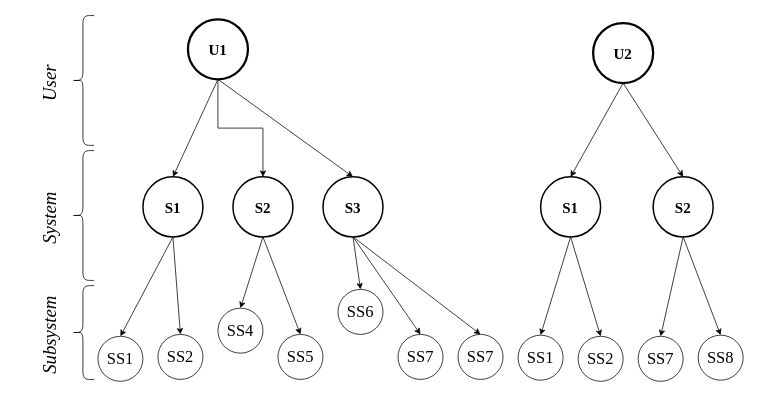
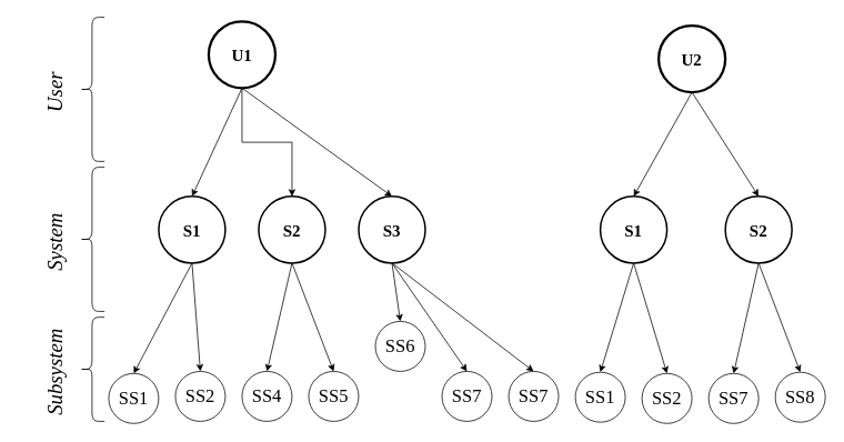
  <mxCell id="0" />
  <mxCell id="1" parent="0" />
  <mxCell id="2" style="edgeStyle=orthogonalEdgeStyle;rounded=0;orthogonalLoop=1;jettySize=auto;html=1;exitX=0.5;exitY=1;exitDx=0;exitDy=0;entryX=0.5;entryY=0;entryDx=0;entryDy=0;fontFamily=Times New Roman;shadow=0;" parent="1" source="5" target="8" edge="1"><mxGeometry relative="1" as="geometry" /></mxCell>
  <mxCell id="3" style="rounded=0;orthogonalLoop=1;jettySize=auto;html=1;exitX=0.5;exitY=1;exitDx=0;exitDy=0;entryX=0.5;entryY=0;entryDx=0;entryDy=0;fontFamily=Times New Roman;shadow=0;" parent="1" source="5" target="15" edge="1"><mxGeometry relative="1" as="geometry" /></mxCell>
  <mxCell id="4" style="edgeStyle=none;rounded=0;orthogonalLoop=1;jettySize=auto;html=1;exitX=0.5;exitY=1;exitDx=0;exitDy=0;entryX=0.5;entryY=0;entryDx=0;entryDy=0;fontFamily=Times New Roman;shadow=0;" parent="1" source="5" target="11" edge="1"><mxGeometry relative="1" as="geometry" /></mxCell>
  <mxCell id="5" value="&lt;b&gt;U1&lt;/b&gt;" style="ellipse;whiteSpace=wrap;html=1;aspect=fixed;fillColor=none;strokeWidth=3;fontFamily=Times New Roman;fontSize=20;shadow=0;" parent="1" vertex="1"><mxGeometry x="250" y="25" width="80" height="80" as="geometry" /></mxCell>
  <mxCell id="6" style="edgeStyle=none;rounded=0;orthogonalLoop=1;jettySize=auto;html=1;exitX=0.5;exitY=1;exitDx=0;exitDy=0;entryX=0.5;entryY=0;entryDx=0;entryDy=0;fontFamily=Times New Roman;" parent="1" source="8" target="18" edge="1"><mxGeometry relative="1" as="geometry" /></mxCell>
  <mxCell id="7" style="edgeStyle=none;rounded=0;orthogonalLoop=1;jettySize=auto;html=1;exitX=0.5;exitY=1;exitDx=0;exitDy=0;entryX=0.5;entryY=0;entryDx=0;entryDy=0;fontFamily=Times New Roman;" parent="1" source="8" target="17" edge="1"><mxGeometry relative="1" as="geometry" /></mxCell>
  <mxCell id="8" value="&lt;b style=&quot;font-size: 20px;&quot;&gt;S2&lt;/b&gt;" style="ellipse;whiteSpace=wrap;html=1;aspect=fixed;fillColor=none;strokeWidth=2;fontFamily=Times New Roman;fontSize=20;shadow=0;" parent="1" vertex="1"><mxGeometry x="310" y="235" width="80" height="80" as="geometry" /></mxCell>
  <mxCell id="9" style="edgeStyle=none;rounded=0;orthogonalLoop=1;jettySize=auto;html=1;exitX=0.5;exitY=1;exitDx=0;exitDy=0;entryX=0.5;entryY=0;entryDx=0;entryDy=0;fontFamily=Times New Roman;" parent="1" source="11" target="19" edge="1"><mxGeometry relative="1" as="geometry" /></mxCell>
  <mxCell id="10" style="edgeStyle=none;rounded=0;orthogonalLoop=1;jettySize=auto;html=1;exitX=0.5;exitY=1;exitDx=0;exitDy=0;entryX=0.5;entryY=0;entryDx=0;entryDy=0;fontFamily=Times New Roman;" parent="1" source="11" target="16" edge="1"><mxGeometry relative="1" as="geometry" /></mxCell>
  <mxCell id="11" value="&lt;b style=&quot;font-size: 20px;&quot;&gt;S1&lt;/b&gt;" style="ellipse;whiteSpace=wrap;html=1;aspect=fixed;fillColor=none;strokeWidth=2;fontFamily=Times New Roman;fontSize=20;shadow=0;" parent="1" vertex="1"><mxGeometry x="190" y="235" width="80" height="80" as="geometry" /></mxCell>
  <mxCell id="12" style="edgeStyle=none;rounded=0;orthogonalLoop=1;jettySize=auto;html=1;exitX=0.5;exitY=1;exitDx=0;exitDy=0;entryX=0.5;entryY=0;entryDx=0;entryDy=0;fontFamily=Times New Roman;" parent="1" source="15" target="20" edge="1"><mxGeometry relative="1" as="geometry" /></mxCell>
  <mxCell id="13" style="edgeStyle=none;rounded=0;orthogonalLoop=1;jettySize=auto;html=1;exitX=0.5;exitY=1;exitDx=0;exitDy=0;entryX=0.5;entryY=0;entryDx=0;entryDy=0;fontFamily=Times New Roman;" parent="1" source="15" target="22" edge="1"><mxGeometry relative="1" as="geometry" /></mxCell>
  <mxCell id="14" style="edgeStyle=none;rounded=0;orthogonalLoop=1;jettySize=auto;html=1;exitX=0.5;exitY=1;exitDx=0;exitDy=0;entryX=0.5;entryY=0;entryDx=0;entryDy=0;fontFamily=Times New Roman;" parent="1" source="15" target="21" edge="1"><mxGeometry relative="1" as="geometry" /></mxCell>
  <mxCell id="15" value="&lt;b style=&quot;font-size: 20px;&quot;&gt;S3&lt;/b&gt;" style="ellipse;whiteSpace=wrap;html=1;aspect=fixed;fillColor=none;strokeWidth=2;fontFamily=Times New Roman;fontSize=20;shadow=0;" parent="1" vertex="1"><mxGeometry x="430" y="235" width="80" height="80" as="geometry" /></mxCell>
  <mxCell id="16" value="&lt;font style=&quot;font-size: 22px;&quot;&gt;SS1&lt;/font&gt;" style="ellipse;whiteSpace=wrap;html=1;aspect=fixed;fillColor=none;strokeWidth=1;fontFamily=Times New Roman;fontSize=22;" parent="1" vertex="1"><mxGeometry x="130" y="447.5" width="60" height="60" as="geometry" /></mxCell>
  <mxCell id="17" value="&lt;font style=&quot;font-size: 22px;&quot;&gt;SS5&lt;/font&gt;" style="ellipse;whiteSpace=wrap;html=1;aspect=fixed;fillColor=none;strokeWidth=1;fontFamily=Times New Roman;fontSize=22;" parent="1" vertex="1"><mxGeometry x="370" y="445" width="60" height="60" as="geometry" /></mxCell>
- <mxCell id="18" value="&lt;font style=&quot;font-size: 22px;&quot;&gt;SS4&lt;/font&gt;" style="ellipse;whiteSpace=wrap;html=1;aspect=fixed;fillColor=none;strokeWidth=1;fontFamily=Times New Roman;fontSize=22;" parent="1" vertex="1"><mxGeometry x="290" y="410" width="60" height="60" as="geometry" /></mxCell>
+ <mxCell id="18" value="&lt;font style=&quot;font-size: 22px;&quot;&gt;SS4&lt;/font&gt;" style="ellipse;whiteSpace=wrap;html=1;aspect=fixed;fillColor=none;strokeWidth=1;fontFamily=Times New Roman;fontSize=22;" parent="1" vertex="1"><mxGeometry x="290" y="445" width="60" height="60" as="geometry" /></mxCell>
  <mxCell id="19" value="&lt;font style=&quot;font-size: 22px;&quot;&gt;SS2&lt;/font&gt;" style="ellipse;whiteSpace=wrap;html=1;aspect=fixed;fillColor=none;strokeWidth=1;fontFamily=Times New Roman;fontSize=22;" parent="1" vertex="1"><mxGeometry x="210" y="445" width="60" height="60" as="geometry" /></mxCell>
  <mxCell id="20" value="&lt;font style=&quot;font-size: 22px;&quot;&gt;SS6&lt;/font&gt;" style="ellipse;whiteSpace=wrap;html=1;aspect=fixed;fillColor=none;strokeWidth=1;fontFamily=Times New Roman;fontSize=22;" parent="1" vertex="1"><mxGeometry x="450" y="385" width="60" height="60" as="geometry" /></mxCell>
  <mxCell id="21" value="&lt;font style=&quot;font-size: 22px&quot;&gt;SS7&lt;/font&gt;" style="ellipse;whiteSpace=wrap;html=1;aspect=fixed;fillColor=none;strokeWidth=1;fontFamily=Times New Roman;fontSize=22;" parent="1" vertex="1"><mxGeometry x="610" y="445" width="60" height="60" as="geometry" /></mxCell>
  <mxCell id="22" value="&lt;font style=&quot;font-size: 22px;&quot;&gt;SS7&lt;/font&gt;" style="ellipse;whiteSpace=wrap;html=1;aspect=fixed;fillColor=none;strokeWidth=1;fontFamily=Times New Roman;fontSize=22;" parent="1" vertex="1"><mxGeometry x="530" y="445" width="60" height="60" as="geometry" /></mxCell>
  <mxCell id="23" style="rounded=0;orthogonalLoop=1;jettySize=auto;html=1;exitX=0.5;exitY=1;exitDx=0;exitDy=0;entryX=0.5;entryY=0;entryDx=0;entryDy=0;fontFamily=Times New Roman;shadow=0;" parent="1" source="25" target="31" edge="1"><mxGeometry relative="1" as="geometry" /></mxCell>
  <mxCell id="24" style="edgeStyle=none;rounded=0;orthogonalLoop=1;jettySize=auto;html=1;exitX=0.5;exitY=1;exitDx=0;exitDy=0;entryX=0.5;entryY=0;entryDx=0;entryDy=0;fontFamily=Times New Roman;shadow=0;" parent="1" source="25" target="28" edge="1"><mxGeometry relative="1" as="geometry" /></mxCell>
  <mxCell id="25" value="&lt;b style=&quot;font-size: 20px;&quot;&gt;U2&lt;/b&gt;" style="ellipse;whiteSpace=wrap;html=1;aspect=fixed;fillColor=none;strokeWidth=3;fontFamily=Times New Roman;fontSize=20;shadow=0;" parent="1" vertex="1"><mxGeometry x="790.059" y="30" width="80" height="80" as="geometry" /></mxCell>
  <mxCell id="26" style="edgeStyle=none;rounded=0;orthogonalLoop=1;jettySize=auto;html=1;exitX=0.5;exitY=1;exitDx=0;exitDy=0;entryX=0.5;entryY=0;entryDx=0;entryDy=0;fontFamily=Times New Roman;" parent="1" source="28" target="34" edge="1"><mxGeometry relative="1" as="geometry" /></mxCell>
  <mxCell id="27" style="edgeStyle=none;rounded=0;orthogonalLoop=1;jettySize=auto;html=1;exitX=0.5;exitY=1;exitDx=0;exitDy=0;entryX=0.5;entryY=0;entryDx=0;entryDy=0;fontFamily=Times New Roman;" parent="1" source="28" target="32" edge="1"><mxGeometry relative="1" as="geometry" /></mxCell>
  <mxCell id="28" value="&lt;b style=&quot;font-size: 20px;&quot;&gt;S1&lt;/b&gt;" style="ellipse;whiteSpace=wrap;html=1;aspect=fixed;fillColor=none;strokeWidth=2;fontFamily=Times New Roman;fontSize=20;shadow=0;" parent="1" vertex="1"><mxGeometry x="720.059" y="235" width="80" height="80" as="geometry" /></mxCell>
  <mxCell id="29" style="edgeStyle=none;rounded=0;orthogonalLoop=1;jettySize=auto;html=1;exitX=0.5;exitY=1;exitDx=0;exitDy=0;entryX=0.5;entryY=0;entryDx=0;entryDy=0;fontFamily=Times New Roman;" parent="1" source="31" target="35" edge="1"><mxGeometry relative="1" as="geometry" /></mxCell>
  <mxCell id="30" style="edgeStyle=none;rounded=0;orthogonalLoop=1;jettySize=auto;html=1;exitX=0.5;exitY=1;exitDx=0;exitDy=0;entryX=0.5;entryY=0;entryDx=0;entryDy=0;fontFamily=Times New Roman;" parent="1" source="31" target="33" edge="1"><mxGeometry relative="1" as="geometry" /></mxCell>
  <mxCell id="31" value="&lt;b style=&quot;font-size: 20px&quot;&gt;S2&lt;/b&gt;" style="ellipse;whiteSpace=wrap;html=1;aspect=fixed;fillColor=none;strokeWidth=2;fontFamily=Times New Roman;fontSize=20;shadow=0;" parent="1" vertex="1"><mxGeometry x="870.059" y="235" width="80" height="80" as="geometry" /></mxCell>
  <mxCell id="32" value="&lt;font style=&quot;font-size: 22px;&quot;&gt;SS1&lt;/font&gt;" style="ellipse;whiteSpace=wrap;html=1;aspect=fixed;fillColor=none;strokeWidth=1;fontFamily=Times New Roman;fontSize=22;" parent="1" vertex="1"><mxGeometry x="690.059" y="446" width="60" height="60" as="geometry" /></mxCell>
  <mxCell id="33" value="SS7" style="ellipse;whiteSpace=wrap;html=1;aspect=fixed;fillColor=none;strokeWidth=1;fontFamily=Times New Roman;fontSize=22;" parent="1" vertex="1"><mxGeometry x="850.059" y="447.5" width="60" height="60" as="geometry" /></mxCell>
  <mxCell id="34" value="&lt;font style=&quot;font-size: 22px;&quot;&gt;SS2&lt;/font&gt;" style="ellipse;whiteSpace=wrap;html=1;aspect=fixed;fillColor=none;strokeWidth=1;fontFamily=Times New Roman;fontSize=22;" parent="1" vertex="1"><mxGeometry x="770.059" y="447.5" width="60" height="60" as="geometry" /></mxCell>
  <mxCell id="35" value="&lt;font style=&quot;font-size: 22px&quot;&gt;SS8&lt;/font&gt;" style="ellipse;whiteSpace=wrap;html=1;aspect=fixed;fillColor=none;strokeWidth=1;fontFamily=Times New Roman;fontSize=22;" parent="1" vertex="1"><mxGeometry x="930.059" y="446" width="60" height="60" as="geometry" /></mxCell>
  <mxCell id="36" value="" style="shape=curlyBracket;whiteSpace=wrap;html=1;rounded=1;strokeWidth=1;fillColor=none;fontFamily=Times New Roman;fontSize=20;" parent="1" vertex="1"><mxGeometry x="95" y="380" width="30" height="125" as="geometry" /></mxCell>
  <mxCell id="37" value="" style="shape=curlyBracket;whiteSpace=wrap;html=1;rounded=1;strokeWidth=1;fillColor=none;fontFamily=Times New Roman;fontSize=20;" parent="1" vertex="1"><mxGeometry x="95" y="200" width="30" height="173" as="geometry" /></mxCell>
  <mxCell id="38" value="" style="shape=curlyBracket;whiteSpace=wrap;html=1;rounded=1;strokeWidth=1;fillColor=none;fontFamily=Times New Roman;fontSize=20;" parent="1" vertex="1"><mxGeometry x="95" y="20" width="30" height="173" as="geometry" /></mxCell>
  <mxCell id="39" value="&lt;font style=&quot;font-size: 25px&quot;&gt;&lt;i style=&quot;font-size: 25px&quot;&gt;Subsystem&lt;/i&gt;&lt;/font&gt;" style="text;html=1;strokeColor=none;fillColor=none;align=center;verticalAlign=middle;whiteSpace=wrap;rounded=0;fontFamily=Times New Roman;fontSize=25;rotation=-90;" parent="1" vertex="1"><mxGeometry x="20" y="436" width="90" height="20" as="geometry" /></mxCell>
  <mxCell id="40" value="&lt;font style=&quot;font-size: 25px;&quot;&gt;&lt;i style=&quot;font-size: 25px;&quot;&gt;System&lt;/i&gt;&lt;/font&gt;" style="text;html=1;strokeColor=none;fillColor=none;align=center;verticalAlign=middle;whiteSpace=wrap;rounded=0;fontFamily=Times New Roman;fontSize=25;rotation=-90;" parent="1" vertex="1"><mxGeometry x="20" y="280" width="90" height="20" as="geometry" /></mxCell>
  <mxCell id="41" value="&lt;font style=&quot;font-size: 25px;&quot;&gt;&lt;i style=&quot;font-size: 25px;&quot;&gt;User&lt;/i&gt;&lt;/font&gt;" style="text;html=1;strokeColor=none;fillColor=none;align=center;verticalAlign=middle;whiteSpace=wrap;rounded=0;fontFamily=Times New Roman;fontSize=25;rotation=-90;" parent="1" vertex="1"><mxGeometry x="20" y="100" width="90" height="20" as="geometry" /></mxCell>
